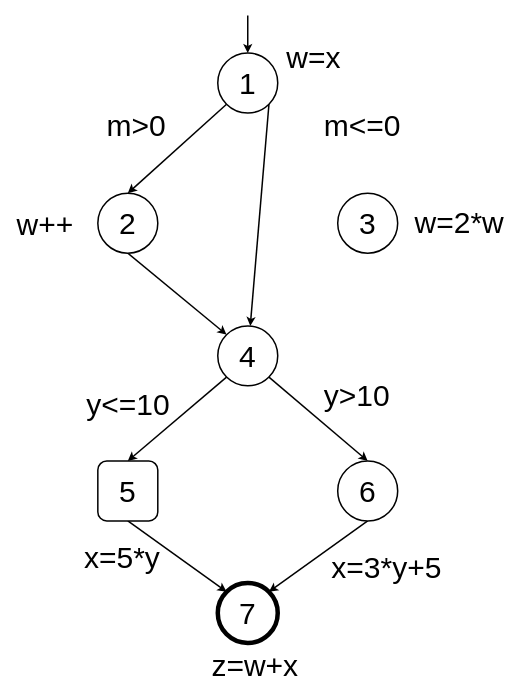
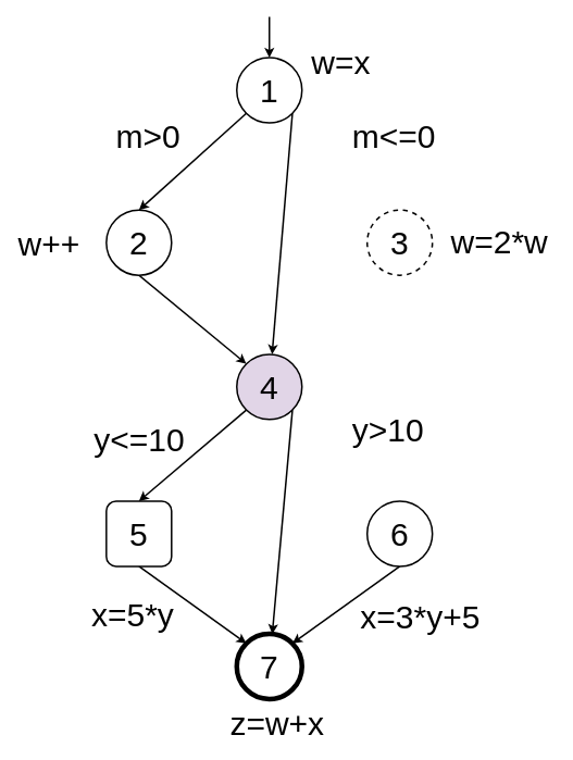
  <mxCell id="0" />
  <mxCell id="1" parent="0" />
  <mxCell id="2" style="rounded=0;orthogonalLoop=1;jettySize=auto;html=1;exitX=0;exitY=1;exitDx=0;exitDy=0;entryX=0.5;entryY=0;entryDx=0;entryDy=0;fontSize=40;strokeWidth=2;" edge="1" parent="1" source="4" target="6"><mxGeometry relative="1" as="geometry" /></mxCell>
  <mxCell id="3" style="edgeStyle=none;rounded=0;orthogonalLoop=1;jettySize=auto;html=1;exitX=1;exitY=1;exitDx=0;exitDy=0;fontSize=40;strokeWidth=2;" edge="1" parent="1" source="4" target="10"><mxGeometry relative="1" as="geometry" /></mxCell>
  <mxCell id="4" value="1" style="ellipse;whiteSpace=wrap;html=1;aspect=fixed;fontSize=40;strokeWidth=2;" vertex="1" parent="1"><mxGeometry x="290" y="70" width="80" height="80" as="geometry" /></mxCell>
  <mxCell id="5" style="edgeStyle=none;rounded=0;orthogonalLoop=1;jettySize=auto;html=1;exitX=0.5;exitY=1;exitDx=0;exitDy=0;entryX=0;entryY=0;entryDx=0;entryDy=0;fontSize=40;strokeWidth=2;" edge="1" parent="1" source="6" target="10"><mxGeometry relative="1" as="geometry" /></mxCell>
  <mxCell id="6" value="2" style="ellipse;whiteSpace=wrap;html=1;aspect=fixed;fontSize=40;strokeWidth=2;" vertex="1" parent="1"><mxGeometry x="130" y="257" width="80" height="80" as="geometry" /></mxCell>
- <mxCell id="7" value="3" style="ellipse;whiteSpace=wrap;html=1;aspect=fixed;fontSize=40;strokeWidth=2;" vertex="1" parent="1"><mxGeometry x="450" y="257" width="80" height="80" as="geometry" /></mxCell>
+ <mxCell id="7" value="3" style="ellipse;whiteSpace=wrap;html=1;aspect=fixed;fontSize=40;strokeWidth=2;dashed=1;" vertex="1" parent="1"><mxGeometry x="450" y="257" width="80" height="80" as="geometry" /></mxCell>
  <mxCell id="8" style="edgeStyle=none;rounded=0;orthogonalLoop=1;jettySize=auto;html=1;exitX=0;exitY=1;exitDx=0;exitDy=0;entryX=0.5;entryY=0;entryDx=0;entryDy=0;fontSize=40;strokeWidth=2;" edge="1" parent="1" source="10" target="12"><mxGeometry relative="1" as="geometry" /></mxCell>
- <mxCell id="9" style="edgeStyle=none;rounded=0;orthogonalLoop=1;jettySize=auto;html=1;exitX=1;exitY=1;exitDx=0;exitDy=0;entryX=0.5;entryY=0;entryDx=0;entryDy=0;fontSize=40;strokeWidth=2;" edge="1" parent="1" source="10" target="14"><mxGeometry relative="1" as="geometry" /></mxCell>
- <mxCell id="10" value="4" style="ellipse;whiteSpace=wrap;html=1;aspect=fixed;fontSize=40;strokeWidth=2;" vertex="1" parent="1"><mxGeometry x="290" y="434" width="80" height="80" as="geometry" /></mxCell>
+ <mxCell id="9" style="edgeStyle=none;rounded=0;orthogonalLoop=1;jettySize=auto;html=1;exitX=1;exitY=1;exitDx=0;exitDy=0;fontSize=40;strokeWidth=2;" edge="1" parent="1" source="10" target="15"><mxGeometry relative="1" as="geometry" /></mxCell>
+ <mxCell id="10" value="4" style="ellipse;whiteSpace=wrap;html=1;aspect=fixed;fontSize=40;strokeWidth=2;fillColor=#e1d5e7;" vertex="1" parent="1"><mxGeometry x="290" y="434" width="80" height="80" as="geometry" /></mxCell>
  <mxCell id="11" style="edgeStyle=none;rounded=0;orthogonalLoop=1;jettySize=auto;html=1;exitX=0.5;exitY=1;exitDx=0;exitDy=0;entryX=0;entryY=0;entryDx=0;entryDy=0;fontSize=40;strokeWidth=2;" edge="1" parent="1" source="12" target="15"><mxGeometry relative="1" as="geometry" /></mxCell>
  <mxCell id="12" value="5" style="whiteSpace=wrap;html=1;aspect=fixed;fontSize=40;strokeWidth=2;rounded=1;" vertex="1" parent="1"><mxGeometry x="130" y="614.2" width="80" height="80" as="geometry" /></mxCell>
  <mxCell id="13" style="edgeStyle=none;rounded=0;orthogonalLoop=1;jettySize=auto;html=1;exitX=0.5;exitY=1;exitDx=0;exitDy=0;entryX=1;entryY=0;entryDx=0;entryDy=0;fontSize=40;strokeWidth=2;" edge="1" parent="1" source="14" target="15"><mxGeometry relative="1" as="geometry" /></mxCell>
  <mxCell id="14" value="6" style="ellipse;whiteSpace=wrap;html=1;aspect=fixed;fontSize=40;strokeWidth=2;" vertex="1" parent="1"><mxGeometry x="450" y="614.2" width="80" height="80" as="geometry" /></mxCell>
  <mxCell id="15" value="7" style="ellipse;whiteSpace=wrap;html=1;aspect=fixed;strokeWidth=6;fontSize=40;" vertex="1" parent="1"><mxGeometry x="290" y="777" width="80" height="80" as="geometry" /></mxCell>
  <mxCell id="16" value="" style="endArrow=classic;html=1;strokeWidth=2;fontSize=40;entryX=0.5;entryY=0;entryDx=0;entryDy=0;" edge="1" parent="1" target="4"><mxGeometry width="50" height="50" relative="1" as="geometry"><mxPoint x="330" y="20" as="sourcePoint" /><mxPoint x="360" y="-40" as="targetPoint" /></mxGeometry></mxCell>
  <mxCell id="17" value="w=x" style="text;html=1;resizable=0;points=[];autosize=1;align=left;verticalAlign=top;spacingTop=-4;fontSize=40;" vertex="1" parent="1"><mxGeometry x="380" y="50" width="90" height="50" as="geometry" /></mxCell>
  <mxCell id="18" value="m&amp;gt;0" style="text;html=1;resizable=0;points=[];autosize=1;align=left;verticalAlign=top;spacingTop=-4;fontSize=40;" vertex="1" parent="1"><mxGeometry x="140" y="140" width="90" height="50" as="geometry" /></mxCell>
  <mxCell id="19" value="m&amp;lt;=0" style="text;html=1;resizable=0;points=[];autosize=1;align=left;verticalAlign=top;spacingTop=-4;fontSize=40;" vertex="1" parent="1"><mxGeometry x="430" y="140" width="120" height="50" as="geometry" /></mxCell>
  <mxCell id="20" value="w++" style="text;html=1;resizable=0;points=[];autosize=1;align=left;verticalAlign=top;spacingTop=-4;fontSize=40;" vertex="1" parent="1"><mxGeometry x="20" y="272" width="90" height="50" as="geometry" /></mxCell>
  <mxCell id="21" value="w=2*w" style="text;html=1;resizable=0;points=[];autosize=1;align=left;verticalAlign=top;spacingTop=-4;fontSize=40;" vertex="1" parent="1"><mxGeometry x="551" y="270" width="130" height="50" as="geometry" /></mxCell>
  <mxCell id="22" value="y&amp;lt;=10" style="text;html=1;resizable=0;points=[];autosize=1;align=left;verticalAlign=top;spacingTop=-4;fontSize=40;" vertex="1" parent="1"><mxGeometry x="113" y="513" width="130" height="50" as="geometry" /></mxCell>
  <mxCell id="23" value="y&amp;gt;10" style="text;html=1;resizable=0;points=[];autosize=1;align=left;verticalAlign=top;spacingTop=-4;fontSize=40;" vertex="1" parent="1"><mxGeometry x="430" y="501" width="100" height="50" as="geometry" /></mxCell>
- <mxCell id="24" value="x=5*y" style="text;html=1;resizable=0;points=[];autosize=1;align=left;verticalAlign=top;spacingTop=-4;fontSize=40;" vertex="1" parent="1"><mxGeometry x="110" y="717" width="120" height="50" as="geometry" /></mxCell>
+ <mxCell id="24" value="x=5*y" style="text;html=1;resizable=0;points=[];autosize=1;align=left;verticalAlign=top;spacingTop=-4;fontSize=40;" vertex="1" parent="1"><mxGeometry x="110" y="727" width="120" height="50" as="geometry" /></mxCell>
  <mxCell id="25" value="x=3*y+5" style="text;html=1;resizable=0;points=[];autosize=1;align=left;verticalAlign=top;spacingTop=-4;fontSize=40;" vertex="1" parent="1"><mxGeometry x="440" y="730" width="160" height="50" as="geometry" /></mxCell>
  <mxCell id="26" value="z=w+x" style="text;html=1;resizable=0;points=[];autosize=1;align=left;verticalAlign=top;spacingTop=-4;fontSize=40;" vertex="1" parent="1"><mxGeometry x="280" y="860" width="130" height="50" as="geometry" /></mxCell>
